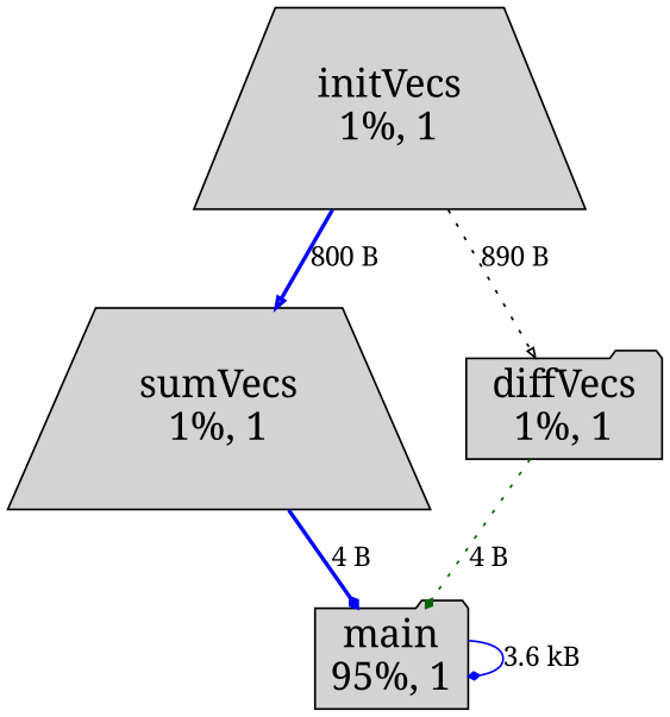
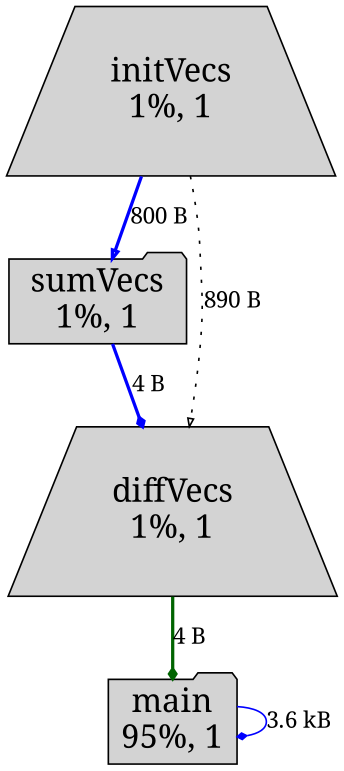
  digraph {
    fontname="Noto Serif"
    node [fontcolor=black fontname="Noto Serif" fontsize=20 shape=trapezium style=filled]
    edge [arrowhead=diamond arrowsize=0.5 color=blue fontname="Noto Serif" fontsize=14 style=bold]
    n1 [label=" initVecs \n1%, 1"]
-   n2 [label=" sumVecs \n1%, 1"]
-   n3 [label=" diffVecs \n1%, 1" shape=folder]
+   n2 [label=" sumVecs \n1%, 1" shape=folder]
+   n3 [label=" diffVecs \n1%, 1"]
    n4 [label=" main \n95%, 1" shape=folder]
    n1 -> n2 [arrowhead=onormal label="800 B"]
    n1 -> n3 [arrowhead=onormal color=black label="890 B" style=dotted]
-   n2 -> n4 [label="4 B"]
-   n3 -> n4 [color=darkgreen label="4 B" style=dotted]
+   n2 -> n3 [label="4 B"]
+   n3 -> n4 [color=darkgreen label="4 B"]
    n4 -> n4 [label="3.6 kB" style=solid]
  }
